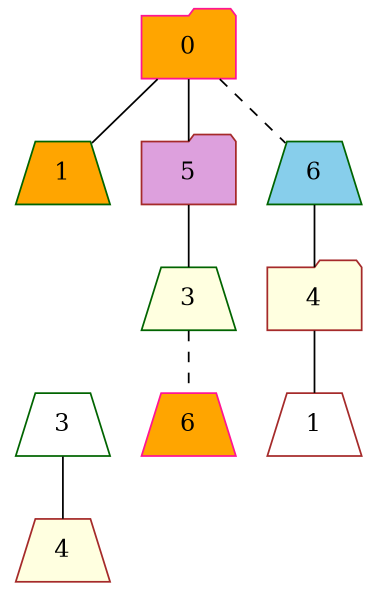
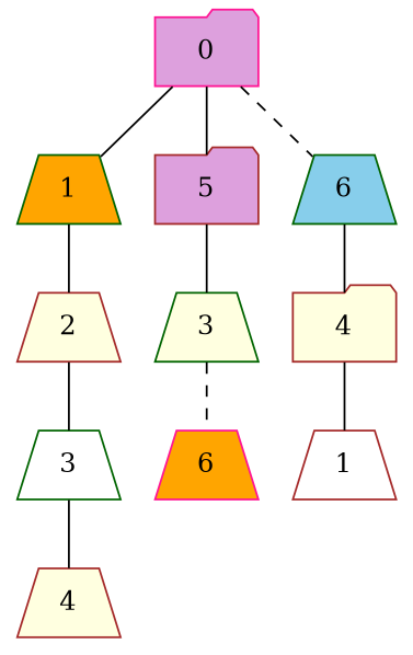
  graph {
    node [color=brown fillcolor=lightyellow shape=trapezium style=filled]
    edge [style=solid]
-   n1 [color=deeppink fillcolor=orange label=0 shape=folder]
+   n1 [color=deeppink fillcolor=plum label=0 shape=folder]
    n2 [color=darkgreen fillcolor=orange label=1]
    n3 [fillcolor=plum label=5 shape=folder]
    n4 [color=darkgreen fillcolor=skyblue label=6]
+   n5 [label=2]
    n6 [color=darkgreen label=3]
    n7 [label=4 shape=folder]
    n8 [color=darkgreen fillcolor=white label=3]
    n9 [label=4]
    n10 [color=deeppink fillcolor=orange label=6]
    n11 [fillcolor=white label=1]
    n1 -- n2
    n1 -- n3
    n1 -- n4 [style=dashed]
+   n2 -- n5
    n3 -- n6
    n4 -- n7
+   n5 -- n8
    n6 -- n10 [style=dashed]
    n7 -- n11
    n8 -- n9
  }
